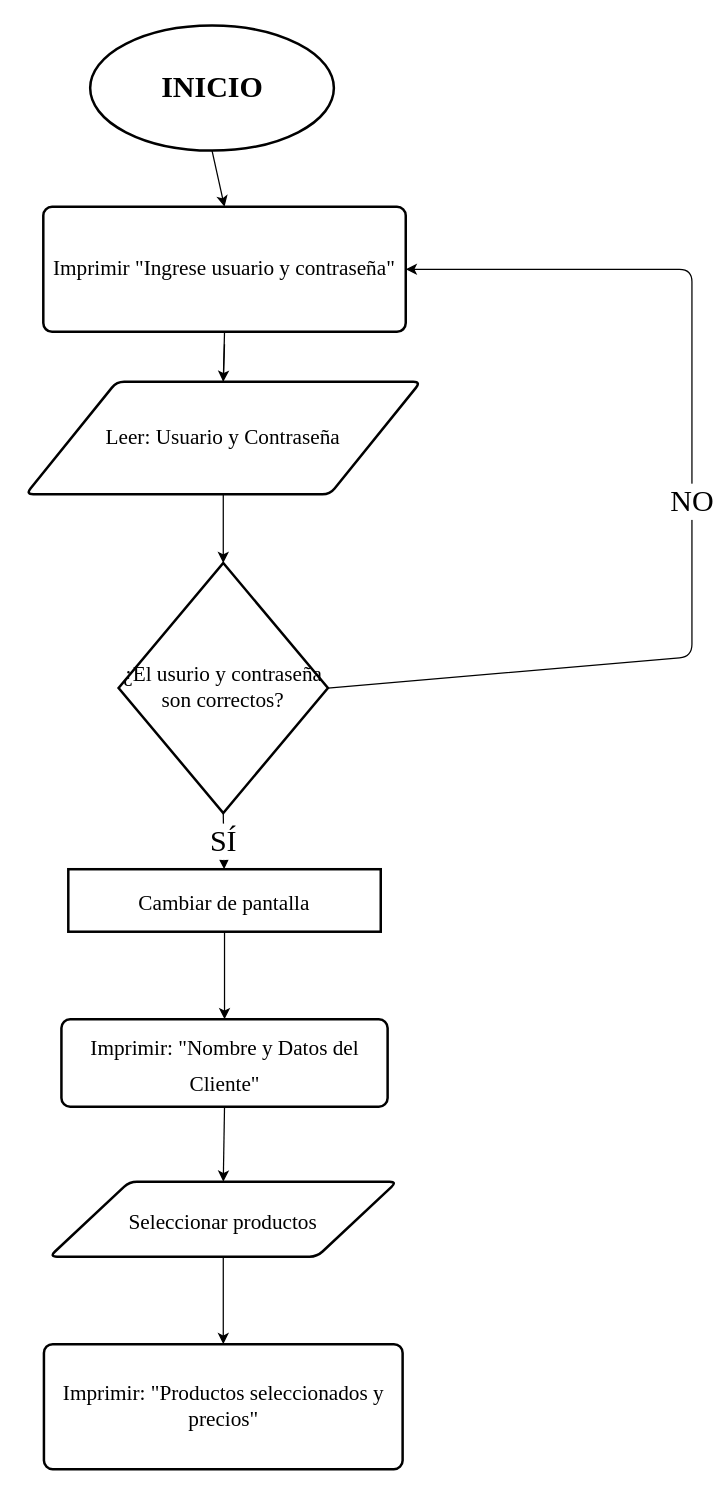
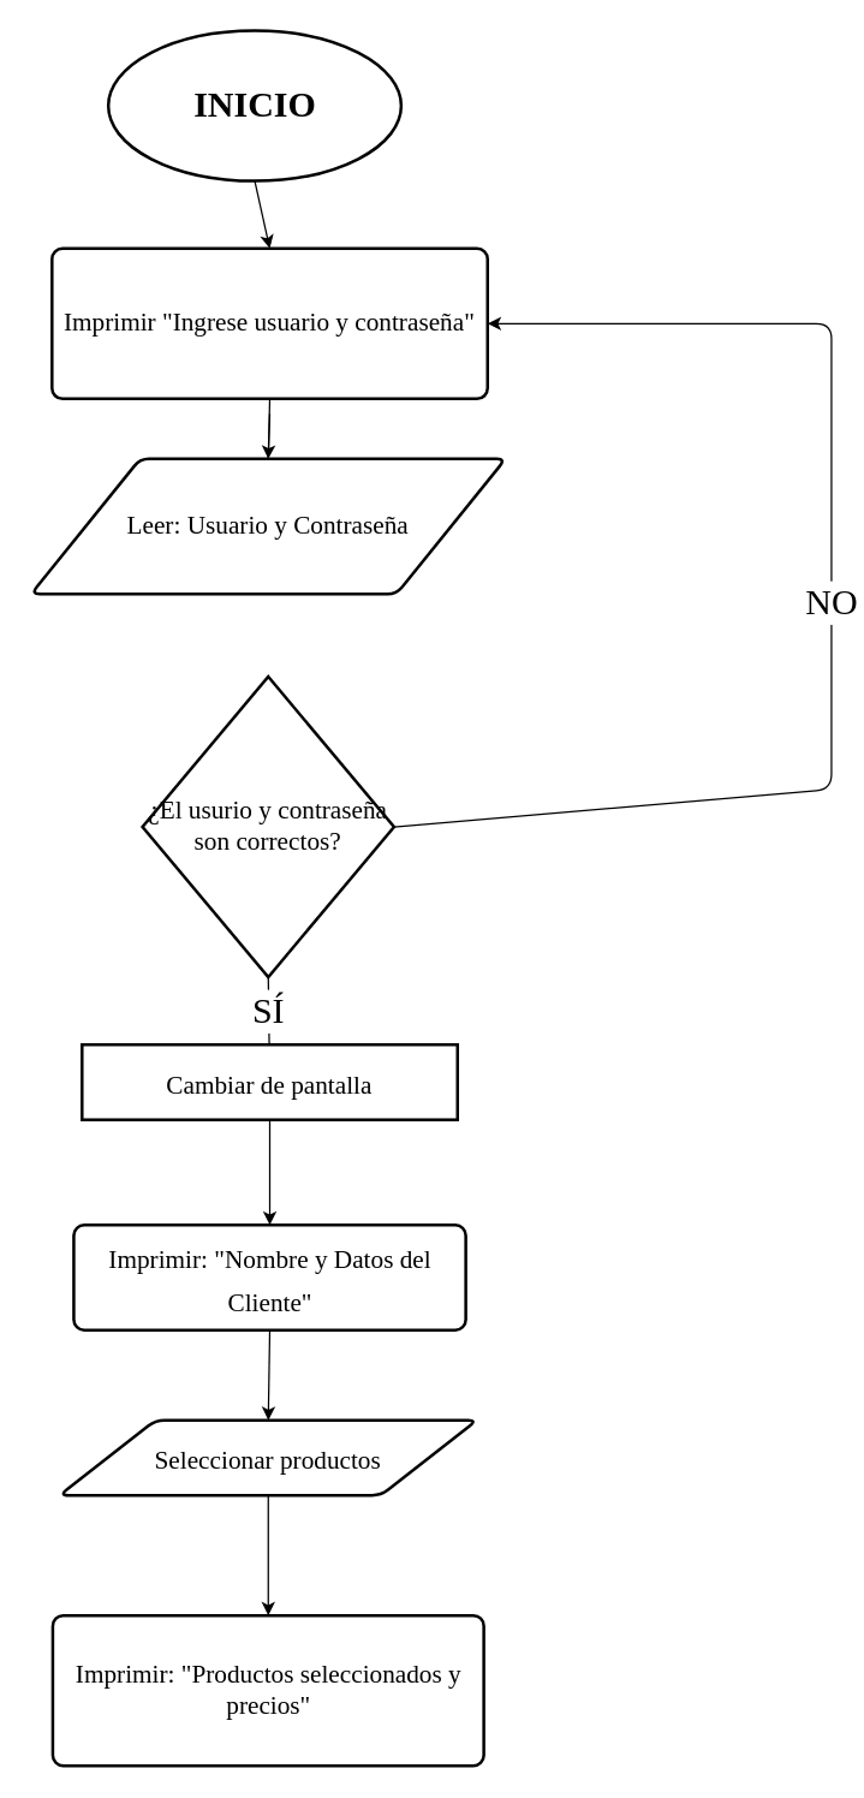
  <mxCell id="0" />
  <mxCell id="1" parent="0" />
  <mxCell id="2" style="edgeStyle=none;html=1;exitX=0.5;exitY=1;exitDx=0;exitDy=0;exitPerimeter=0;entryX=0.5;entryY=0;entryDx=0;entryDy=0;fontFamily=Comic Sans MS;fontSize=17;" edge="1" parent="1" source="3" target="11"><mxGeometry relative="1" as="geometry" /></mxCell>
  <mxCell id="3" value="&lt;h1&gt;&lt;font face=&quot;Comic Sans MS&quot;&gt;INICIO&lt;/font&gt;&lt;/h1&gt;" style="strokeWidth=2;html=1;shape=mxgraph.flowchart.start_1;whiteSpace=wrap;" vertex="1" parent="1"><mxGeometry x="71.5" y="20" width="195" height="100" as="geometry" /></mxCell>
- <mxCell id="4" value="SÍ" style="edgeStyle=none;html=1;exitX=0.5;exitY=1;exitDx=0;exitDy=0;exitPerimeter=0;fontFamily=Comic Sans MS;fontSize=24;" edge="1" parent="1" source="6" target="15"><mxGeometry relative="1" as="geometry" /></mxCell>
+ <mxCell id="4" value="SÍ" style="edgeStyle=none;html=1;exitX=0.5;exitY=1;exitDx=0;exitDy=0;exitPerimeter=0;fontFamily=Comic Sans MS;fontSize=24;endArrow=none;" edge="1" parent="1" source="6" target="15"><mxGeometry relative="1" as="geometry" /></mxCell>
  <mxCell id="5" value="&lt;font style=&quot;font-size: 24px&quot;&gt;NO&lt;/font&gt;" style="edgeStyle=none;html=1;exitX=1;exitY=0.5;exitDx=0;exitDy=0;exitPerimeter=0;entryX=1;entryY=0.5;entryDx=0;entryDy=0;fontFamily=Comic Sans MS;fontSize=17;" edge="1" parent="1" source="6" target="11"><mxGeometry relative="1" as="geometry"><Array as="points"><mxPoint x="553" y="525" /><mxPoint x="553" y="215" /></Array></mxGeometry></mxCell>
  <mxCell id="6" value="¿El usurio y contraseña son correctos?" style="strokeWidth=2;html=1;shape=mxgraph.flowchart.decision;whiteSpace=wrap;labelBackgroundColor=none;fontFamily=Comic Sans MS;fontSize=17;" vertex="1" parent="1"><mxGeometry x="94.25" y="450" width="167.5" height="200" as="geometry" /></mxCell>
- <mxCell id="7" style="edgeStyle=none;html=1;exitX=0.5;exitY=1;exitDx=0;exitDy=0;entryX=0.5;entryY=0;entryDx=0;entryDy=0;entryPerimeter=0;fontFamily=Comic Sans MS;fontSize=17;" edge="1" parent="1" source="8" target="6"><mxGeometry relative="1" as="geometry" /></mxCell>
  <mxCell id="8" value="Leer: Usuario y Contraseña" style="shape=parallelogram;html=1;strokeWidth=2;perimeter=parallelogramPerimeter;whiteSpace=wrap;rounded=1;arcSize=12;size=0.23;labelBackgroundColor=none;fontFamily=Comic Sans MS;fontSize=17;" vertex="1" parent="1"><mxGeometry x="20" y="305" width="316" height="90" as="geometry" /></mxCell>
  <mxCell id="9" value="" style="edgeStyle=none;html=1;entryX=0.5;entryY=0;entryDx=0;entryDy=0;entryPerimeter=0;fontFamily=Comic Sans MS;fontSize=17;endArrow=none;" edge="1" parent="1" target="8"><mxGeometry relative="1" as="geometry"><mxPoint x="179" y="275" as="sourcePoint" /><mxPoint x="178" y="425" as="targetPoint" /></mxGeometry></mxCell>
  <mxCell id="10" style="edgeStyle=none;html=1;exitX=0.5;exitY=1;exitDx=0;exitDy=0;entryX=0.5;entryY=0;entryDx=0;entryDy=0;fontFamily=Comic Sans MS;fontSize=17;" edge="1" parent="1" source="11" target="8"><mxGeometry relative="1" as="geometry" /></mxCell>
  <mxCell id="11" value="&lt;span&gt;Imprimir &quot;Ingrese usuario y contraseña&quot;&lt;/span&gt;" style="rounded=1;whiteSpace=wrap;html=1;absoluteArcSize=1;arcSize=14;strokeWidth=2;labelBackgroundColor=none;fontFamily=Comic Sans MS;fontSize=17;" vertex="1" parent="1"><mxGeometry x="34" y="165" width="290" height="100" as="geometry" /></mxCell>
  <mxCell id="12" style="edgeStyle=none;html=1;exitX=0.5;exitY=1;exitDx=0;exitDy=0;fontFamily=Comic Sans MS;fontSize=17;" edge="1" parent="1" source="13" target="18"><mxGeometry relative="1" as="geometry" /></mxCell>
- <mxCell id="13" value="&lt;font style=&quot;font-size: 17px&quot;&gt;Seleccionar productos&lt;/font&gt;" style="shape=parallelogram;html=1;strokeWidth=2;perimeter=parallelogramPerimeter;whiteSpace=wrap;rounded=1;arcSize=12;size=0.23;labelBackgroundColor=none;fontFamily=Comic Sans MS;fontSize=24;" vertex="1" parent="1"><mxGeometry x="39" y="945" width="278" height="60" as="geometry" /></mxCell>
+ <mxCell id="13" value="&lt;font style=&quot;font-size: 17px&quot;&gt;Seleccionar productos&lt;/font&gt;" style="shape=parallelogram;html=1;strokeWidth=2;perimeter=parallelogramPerimeter;whiteSpace=wrap;rounded=1;arcSize=12;size=0.23;labelBackgroundColor=none;fontFamily=Comic Sans MS;fontSize=24;" vertex="1" parent="1"><mxGeometry x="39" y="945" width="278" height="50" as="geometry" /></mxCell>
  <mxCell id="14" style="edgeStyle=none;html=1;exitX=0.5;exitY=1;exitDx=0;exitDy=0;fontFamily=Comic Sans MS;fontSize=17;" edge="1" parent="1" source="15" target="17"><mxGeometry relative="1" as="geometry" /></mxCell>
  <mxCell id="15" value="&lt;font style=&quot;font-size: 17px&quot;&gt;Cambiar de pantalla&lt;/font&gt;" style="whiteSpace=wrap;html=1;absoluteArcSize=1;arcSize=14;strokeWidth=2;labelBackgroundColor=none;fontFamily=Comic Sans MS;fontSize=24;rounded=0;" vertex="1" parent="1"><mxGeometry x="54" y="695" width="250" height="50" as="geometry" /></mxCell>
  <mxCell id="16" style="edgeStyle=none;html=1;exitX=0.5;exitY=1;exitDx=0;exitDy=0;entryX=0.5;entryY=0;entryDx=0;entryDy=0;fontFamily=Comic Sans MS;fontSize=17;" edge="1" parent="1" source="17" target="13"><mxGeometry relative="1" as="geometry" /></mxCell>
  <mxCell id="17" value="&lt;span style=&quot;font-size: 17px&quot;&gt;Imprimir: &quot;Nombre y Datos del Cliente&quot;&lt;/span&gt;" style="rounded=1;whiteSpace=wrap;html=1;absoluteArcSize=1;arcSize=14;strokeWidth=2;labelBackgroundColor=none;fontFamily=Comic Sans MS;fontSize=24;" vertex="1" parent="1"><mxGeometry x="48.5" y="815" width="261" height="70" as="geometry" /></mxCell>
  <mxCell id="18" value="Imprimir: &quot;Productos seleccionados y precios&quot;" style="rounded=1;whiteSpace=wrap;html=1;absoluteArcSize=1;arcSize=14;strokeWidth=2;labelBackgroundColor=none;fontFamily=Comic Sans MS;fontSize=17;" vertex="1" parent="1"><mxGeometry x="34.5" y="1075" width="287" height="100" as="geometry" /></mxCell>
